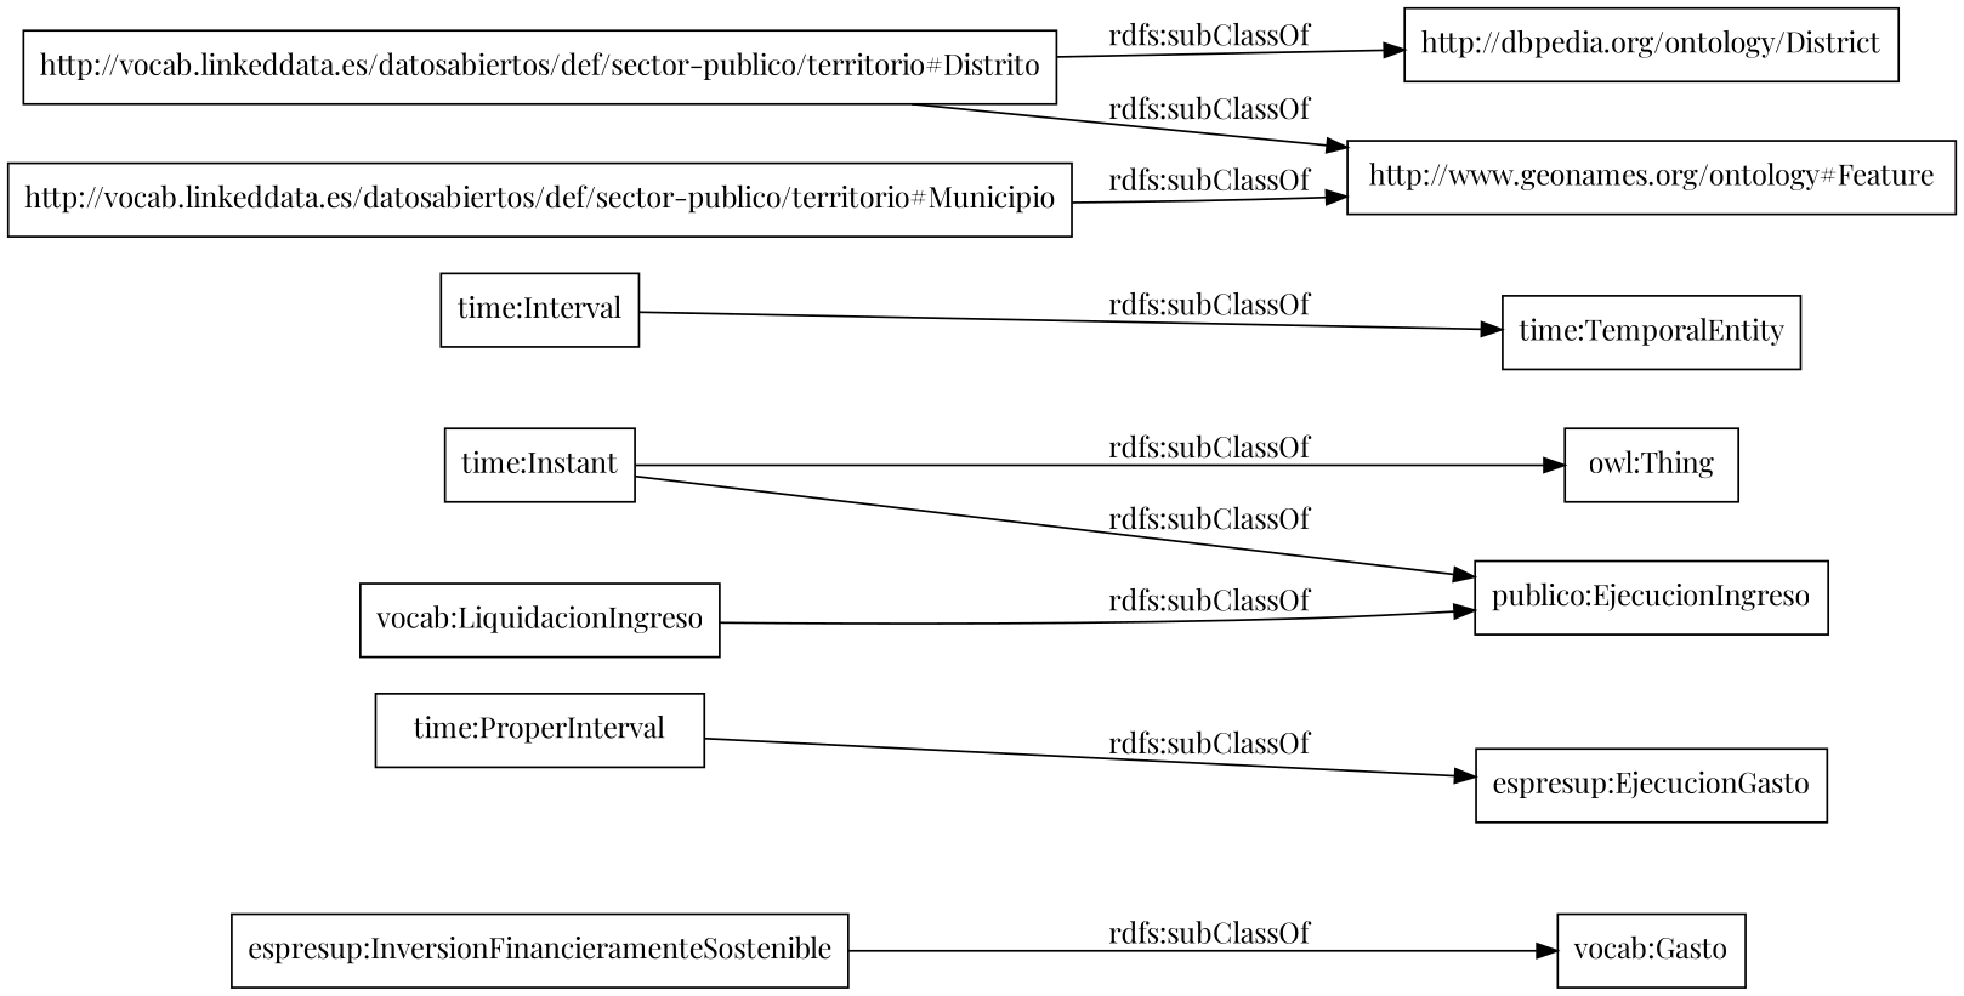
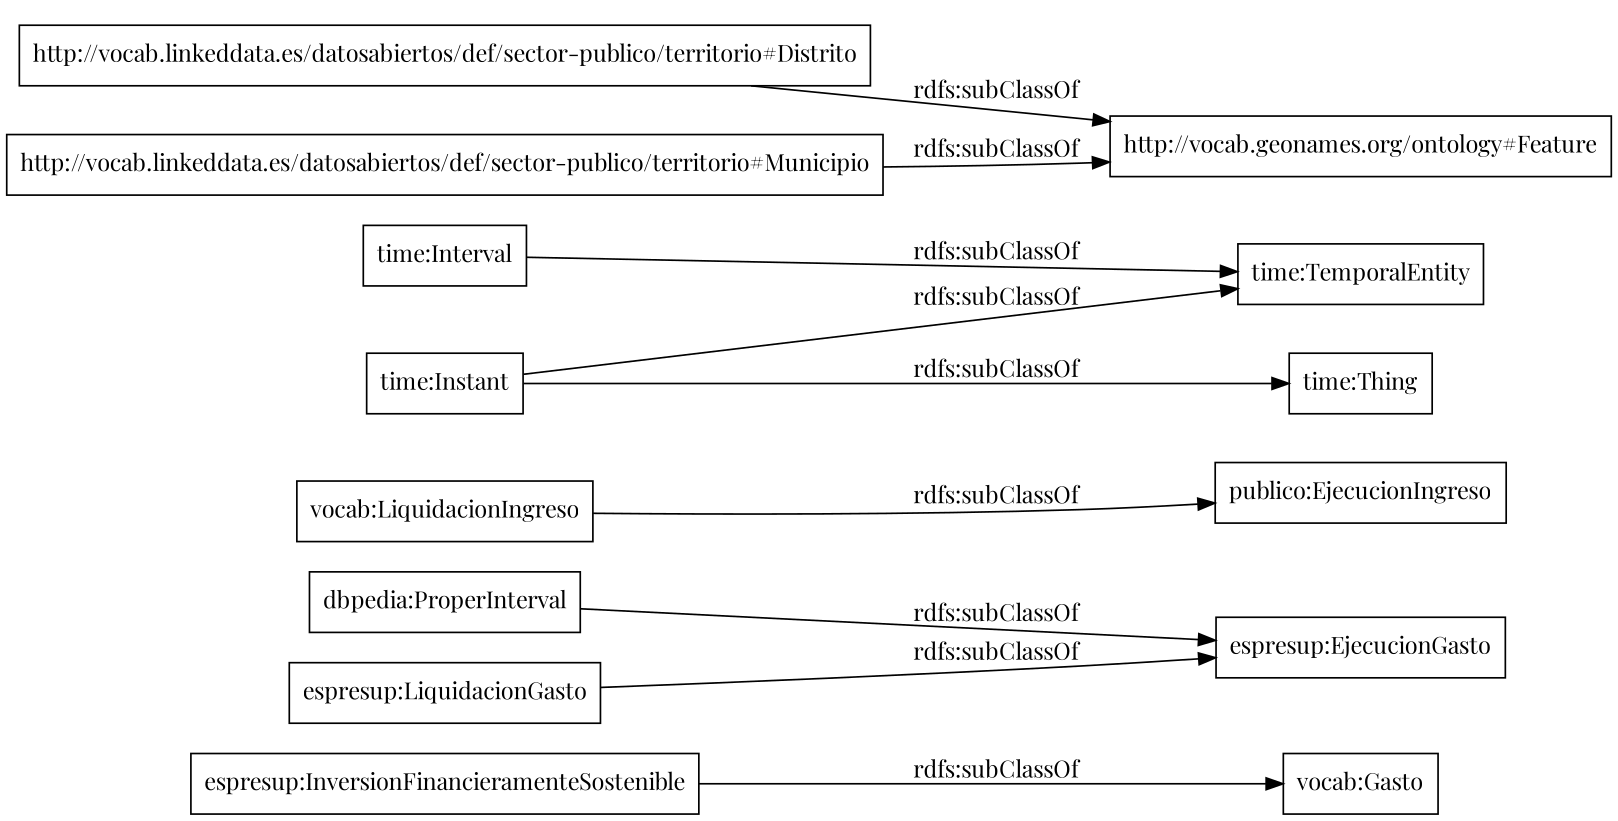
  digraph {
    fontname="Playfair Display"
    rankdir=LR
    node [color=black fontname="Playfair Display" shape=rectangle]
    edge [fontname="Playfair Display"]
    n1 [label="vocab:Gasto"]
    "espresup:InversionFinancieramenteSostenible"
-   "time:ProperInterval"
+   "time:ProperInterval" [label="dbpedia:ProperInterval"]
    "espresup:EjecucionGasto"
    "time:Interval"
    "time:TemporalEntity"
+   "espresup:LiquidacionGasto"
    n8 [label="vocab:LiquidacionIngreso"]
    n9 [label="publico:EjecucionIngreso"]
    "http://vocab.linkeddata.es/datosabiertos/def/sector-publico/territorio#Distrito"
-   "http://dbpedia.org/ontology/District"
-   "http://www.geonames.org/ontology#Feature"
+   "http://www.geonames.org/ontology#Feature" [label="http://vocab.geonames.org/ontology#Feature"]
    "http://vocab.linkeddata.es/datosabiertos/def/sector-publico/territorio#Municipio"
    "time:Instant"
-   "owl:Thing"
+   "owl:Thing" [label="time:Thing"]
    "espresup:InversionFinancieramenteSostenible" -> n1 [label="rdfs:subClassOf"]
    "time:ProperInterval" -> "espresup:EjecucionGasto" [label="rdfs:subClassOf"]
    "time:Interval" -> "time:TemporalEntity" [label="rdfs:subClassOf"]
+   "espresup:LiquidacionGasto" -> "espresup:EjecucionGasto" [label="rdfs:subClassOf"]
    n8 -> n9 [label="rdfs:subClassOf"]
-   "http://vocab.linkeddata.es/datosabiertos/def/sector-publico/territorio#Distrito" -> "http://dbpedia.org/ontology/District" [label="rdfs:subClassOf"]
    "http://vocab.linkeddata.es/datosabiertos/def/sector-publico/territorio#Distrito" -> "http://www.geonames.org/ontology#Feature" [label="rdfs:subClassOf"]
    "http://vocab.linkeddata.es/datosabiertos/def/sector-publico/territorio#Municipio" -> "http://www.geonames.org/ontology#Feature" [label="rdfs:subClassOf"]
-   "time:Instant" -> n9 [label="rdfs:subClassOf"]
+   "time:Instant" -> "time:TemporalEntity" [label="rdfs:subClassOf"]
    "time:Instant" -> "owl:Thing" [label="rdfs:subClassOf"]
  }
